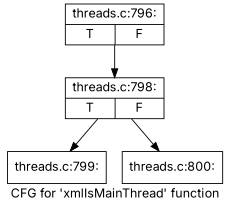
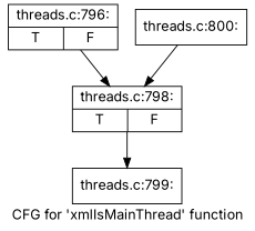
  digraph {
    fontname=Inter
    label="CFG for 'xmlIsMainThread' function"
    node [fontname=Inter shape=record]
    edge [fontname=Inter]
    n1 [label="{threads.c:796:|{<s0>T|<s1>F}}"]
    n2 [label="{threads.c:798:|{<s0>T|<s1>F}}"]
    n3 [label="{threads.c:799:}"]
    n4 [label="{threads.c:800:}"]
    n1 -> n2
    n2 -> n3
-   n2 -> n4
+   n4 -> n2
  }
